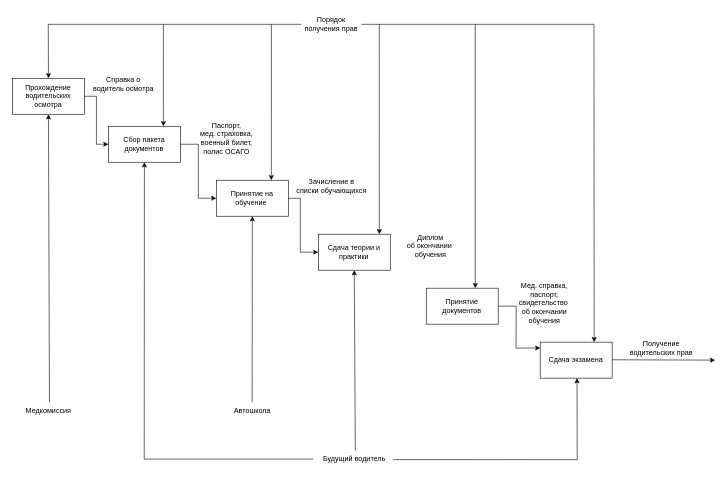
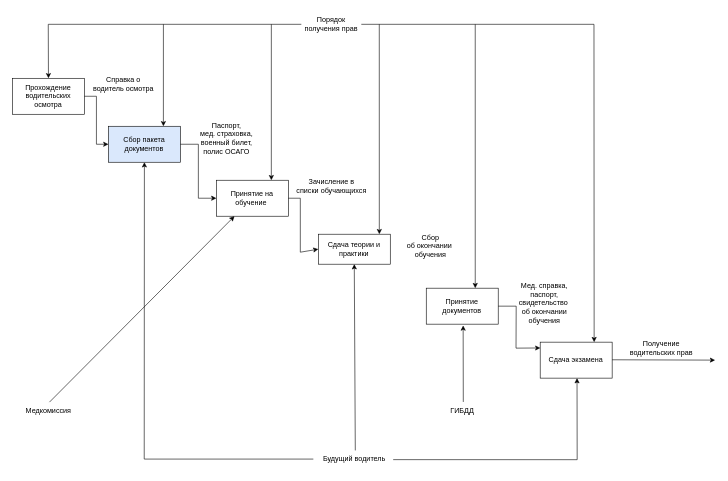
  <mxCell id="0" />
  <mxCell id="1" parent="0" />
- <mxCell id="2" value="Сбор пакета документов" style="rounded=0;whiteSpace=wrap;html=1;" parent="1" vertex="1"><mxGeometry x="180.3" y="210" width="120" height="60" as="geometry" /></mxCell>
+ <mxCell id="2" value="Сбор пакета документов" style="rounded=0;whiteSpace=wrap;html=1;fillColor=#dae8fc;" parent="1" vertex="1"><mxGeometry x="180.3" y="210" width="120" height="60" as="geometry" /></mxCell>
  <mxCell id="3" value="Прохождение водительских осмотра" style="rounded=0;whiteSpace=wrap;html=1;" parent="1" vertex="1"><mxGeometry x="20.3" y="130" width="120" height="60" as="geometry" /></mxCell>
  <mxCell id="4" value="Принятие на обучение&amp;nbsp;" style="rounded=0;whiteSpace=wrap;html=1;" parent="1" vertex="1"><mxGeometry x="360.3" y="300" width="120" height="60" as="geometry" /></mxCell>
- <mxCell id="5" value="Сдача теории и практики" style="rounded=0;whiteSpace=wrap;html=1;" parent="1" vertex="1"><mxGeometry x="530.3" y="390" width="120" height="60" as="geometry" /></mxCell>
+ <mxCell id="5" value="Сдача теории и практики" style="rounded=0;whiteSpace=wrap;html=1;" parent="1" vertex="1"><mxGeometry x="530.3" y="390" width="120" height="50" as="geometry" /></mxCell>
  <mxCell id="6" value="" style="endArrow=classic;html=1;rounded=0;exitX=1;exitY=0.5;exitDx=0;exitDy=0;entryX=0;entryY=0.5;entryDx=0;entryDy=0;" parent="1" source="3" target="2" edge="1"><mxGeometry width="50" height="50" relative="1" as="geometry"><mxPoint x="240.3" y="370" as="sourcePoint" /><mxPoint x="290.3" y="320" as="targetPoint" /><Array as="points"><mxPoint x="160.3" y="160" /><mxPoint x="160.3" y="240" /></Array></mxGeometry></mxCell>
  <mxCell id="7" value="" style="endArrow=classic;html=1;rounded=0;exitX=1;exitY=0.5;exitDx=0;exitDy=0;entryX=0;entryY=0.5;entryDx=0;entryDy=0;" parent="1" source="2" target="4" edge="1"><mxGeometry width="50" height="50" relative="1" as="geometry"><mxPoint x="350.3" y="140" as="sourcePoint" /><mxPoint x="420.3" y="220" as="targetPoint" /><Array as="points"><mxPoint x="330.3" y="240" /><mxPoint x="330.3" y="330" /></Array></mxGeometry></mxCell>
  <mxCell id="8" value="Принятие документов" style="rounded=0;whiteSpace=wrap;html=1;" parent="1" vertex="1"><mxGeometry x="710.3" y="480" width="120" height="60" as="geometry" /></mxCell>
  <mxCell id="9" value="Сдача экзамена" style="rounded=0;whiteSpace=wrap;html=1;" parent="1" vertex="1"><mxGeometry x="900.3" y="570" width="120" height="60" as="geometry" /></mxCell>
  <mxCell id="10" value="" style="endArrow=classic;html=1;rounded=0;exitX=1;exitY=0.5;exitDx=0;exitDy=0;entryX=0;entryY=0.5;entryDx=0;entryDy=0;" parent="1" source="4" target="5" edge="1"><mxGeometry width="50" height="50" relative="1" as="geometry"><mxPoint x="560.3" y="220" as="sourcePoint" /><mxPoint x="630.3" y="310" as="targetPoint" /><Array as="points"><mxPoint x="500.3" y="330" /><mxPoint x="500.3" y="420" /></Array></mxGeometry></mxCell>
  <mxCell id="11" value="" style="endArrow=classic;html=1;rounded=0;exitX=1;exitY=0.5;exitDx=0;exitDy=0;entryX=0.002;entryY=0.162;entryDx=0;entryDy=0;entryPerimeter=0;" parent="1" source="8" target="9" edge="1"><mxGeometry width="50" height="50" relative="1" as="geometry"><mxPoint x="840.3" y="510" as="sourcePoint" /><mxPoint x="880.3" y="620" as="targetPoint" /><Array as="points"><mxPoint x="860.3" y="510" /><mxPoint x="860" y="580" /></Array></mxGeometry></mxCell>
+ <mxCell id="12" value="" style="endArrow=classic;html=1;rounded=0;entryX=0.513;entryY=1.037;entryDx=0;entryDy=0;exitX=0.53;exitY=-0.008;exitDx=0;exitDy=0;exitPerimeter=0;entryPerimeter=0;" parent="1" source="13" target="8" edge="1"><mxGeometry width="50" height="50" relative="1" as="geometry"><mxPoint x="770.3" y="640" as="sourcePoint" /><mxPoint x="780.3" y="630" as="targetPoint" /></mxGeometry></mxCell>
+ <mxCell id="13" value="ГИБДД" style="text;html=1;align=center;verticalAlign=middle;resizable=0;points=[];autosize=1;strokeColor=none;fillColor=none;" parent="1" vertex="1"><mxGeometry x="740.3" y="670" width="60" height="30" as="geometry" /></mxCell>
  <mxCell id="14" value="" style="endArrow=classic;html=1;rounded=0;entryX=0.5;entryY=1;entryDx=0;entryDy=0;exitX=0.513;exitY=0.019;exitDx=0;exitDy=0;exitPerimeter=0;" parent="1" source="15" target="5" edge="1"><mxGeometry width="50" height="50" relative="1" as="geometry"><mxPoint x="602" y="490" as="sourcePoint" /><mxPoint x="600.3" y="530" as="targetPoint" /></mxGeometry></mxCell>
  <mxCell id="15" value="Будущий водитель" style="text;html=1;align=center;verticalAlign=middle;resizable=0;points=[];autosize=1;strokeColor=none;fillColor=none;" parent="1" vertex="1"><mxGeometry x="525.3" y="750" width="130" height="30" as="geometry" /></mxCell>
- <mxCell id="16" value="" style="endArrow=classic;html=1;rounded=0;entryX=0.5;entryY=1;entryDx=0;entryDy=0;exitX=0.496;exitY=0;exitDx=0;exitDy=0;exitPerimeter=0;" parent="1" source="17" target="4" edge="1"><mxGeometry width="50" height="50" relative="1" as="geometry"><mxPoint x="420.3" y="630" as="sourcePoint" /><mxPoint x="430.3" y="490" as="targetPoint" /></mxGeometry></mxCell>
- <mxCell id="17" value="Автошкола" style="text;html=1;align=center;verticalAlign=middle;resizable=0;points=[];autosize=1;strokeColor=none;fillColor=none;" parent="1" vertex="1"><mxGeometry x="380.3" y="670" width="80" height="30" as="geometry" /></mxCell>
- <mxCell id="18" value="" style="endArrow=classic;html=1;rounded=0;entryX=0.5;entryY=1;entryDx=0;entryDy=0;exitX=0.517;exitY=0;exitDx=0;exitDy=0;exitPerimeter=0;" parent="1" source="19" target="3" edge="1"><mxGeometry width="50" height="50" relative="1" as="geometry"><mxPoint x="82" y="620" as="sourcePoint" /><mxPoint x="82" y="270" as="targetPoint" /></mxGeometry></mxCell>
+ <mxCell id="18" value="" style="endArrow=classic;html=1;rounded=0;exitX=0.517;exitY=0;exitDx=0;exitDy=0;exitPerimeter=0;" parent="1" source="19" target="4" edge="1"><mxGeometry width="50" height="50" relative="1" as="geometry"><mxPoint x="82" y="620" as="sourcePoint" /><mxPoint x="82" y="270" as="targetPoint" /></mxGeometry></mxCell>
  <mxCell id="19" value="Медкомиссия" style="text;html=1;align=center;verticalAlign=middle;resizable=0;points=[];autosize=1;strokeColor=none;fillColor=none;" parent="1" vertex="1"><mxGeometry x="30.3" y="670" width="100" height="30" as="geometry" /></mxCell>
  <mxCell id="20" value="Справка о &lt;br&gt;водитель осмотра" style="text;html=1;align=center;verticalAlign=middle;resizable=0;points=[];autosize=1;strokeColor=none;fillColor=none;" parent="1" vertex="1"><mxGeometry x="130.3" y="120" width="150" height="40" as="geometry" /></mxCell>
  <mxCell id="21" value="Паспорт, &lt;br&gt;мед. страховка, &lt;br&gt;военный билет,&lt;br&gt;полис ОСАГО" style="text;html=1;align=center;verticalAlign=middle;resizable=0;points=[];autosize=1;strokeColor=none;fillColor=none;" parent="1" vertex="1"><mxGeometry x="322" y="195" width="110" height="70" as="geometry" /></mxCell>
  <mxCell id="22" value="" style="endArrow=classic;html=1;rounded=0;entryX=0.5;entryY=1;entryDx=0;entryDy=0;exitX=-0.025;exitY=0.5;exitDx=0;exitDy=0;exitPerimeter=0;" parent="1" source="15" target="2" edge="1"><mxGeometry width="50" height="50" relative="1" as="geometry"><mxPoint x="442" y="735" as="sourcePoint" /><mxPoint x="492" y="685" as="targetPoint" /><Array as="points"><mxPoint x="240" y="765" /></Array></mxGeometry></mxCell>
  <mxCell id="23" value="" style="endArrow=classic;html=1;rounded=0;entryX=0.512;entryY=1.001;entryDx=0;entryDy=0;exitX=0.999;exitY=0.531;exitDx=0;exitDy=0;exitPerimeter=0;entryPerimeter=0;" parent="1" source="15" target="9" edge="1"><mxGeometry width="50" height="50" relative="1" as="geometry"><mxPoint x="802" y="780" as="sourcePoint" /><mxPoint x="959.47" y="640" as="targetPoint" /><Array as="points"><mxPoint x="962" y="766" /></Array></mxGeometry></mxCell>
  <mxCell id="24" value="" style="endArrow=classic;html=1;rounded=0;" parent="1" edge="1"><mxGeometry width="50" height="50" relative="1" as="geometry"><mxPoint x="1020.3" y="599.41" as="sourcePoint" /><mxPoint x="1192" y="600" as="targetPoint" /></mxGeometry></mxCell>
  <mxCell id="25" value="Получение&lt;br&gt;водительских прав" style="text;html=1;align=center;verticalAlign=middle;resizable=0;points=[];autosize=1;strokeColor=none;fillColor=none;" parent="1" vertex="1"><mxGeometry x="1037" y="560" width="130" height="40" as="geometry" /></mxCell>
  <mxCell id="26" value="Зачисление в &lt;br&gt;списки обучающихся" style="text;html=1;align=center;verticalAlign=middle;resizable=0;points=[];autosize=1;strokeColor=none;fillColor=none;" parent="1" vertex="1"><mxGeometry x="482" y="290" width="140" height="40" as="geometry" /></mxCell>
- <mxCell id="27" value="Диплом&lt;br&gt;об окончании&amp;nbsp;&lt;br&gt;обучения" style="text;html=1;align=center;verticalAlign=middle;resizable=0;points=[];autosize=1;strokeColor=none;fillColor=none;" parent="1" vertex="1"><mxGeometry x="667" y="380" width="100" height="60" as="geometry" /></mxCell>
+ <mxCell id="27" value="Сбор&lt;br&gt;об окончании&amp;nbsp;&lt;br&gt;обучения" style="text;html=1;align=center;verticalAlign=middle;resizable=0;points=[];autosize=1;strokeColor=none;fillColor=none;" parent="1" vertex="1"><mxGeometry x="667" y="380" width="100" height="60" as="geometry" /></mxCell>
  <mxCell id="28" value="Мед. справка,&lt;br&gt;паспорт,&lt;br&gt;свидетельство&amp;nbsp;&lt;br&gt;об окончании&lt;br&gt;обучения" style="text;html=1;align=center;verticalAlign=middle;resizable=0;points=[];autosize=1;strokeColor=none;fillColor=none;" parent="1" vertex="1"><mxGeometry x="852" y="460" width="110" height="90" as="geometry" /></mxCell>
  <mxCell id="29" value="Порядок&lt;br&gt;получения прав" style="text;html=1;strokeColor=none;fillColor=none;align=center;verticalAlign=middle;whiteSpace=wrap;rounded=0;" parent="1" vertex="1"><mxGeometry x="502" y="20" width="100" height="40" as="geometry" /></mxCell>
  <mxCell id="30" value="" style="endArrow=classic;html=1;rounded=0;exitX=0;exitY=0.5;exitDx=0;exitDy=0;entryX=0.5;entryY=0;entryDx=0;entryDy=0;" parent="1" source="29" target="3" edge="1"><mxGeometry width="50" height="50" relative="1" as="geometry"><mxPoint x="412" y="40" as="sourcePoint" /><mxPoint x="292" y="40" as="targetPoint" /><Array as="points"><mxPoint x="80" y="40" /></Array></mxGeometry></mxCell>
  <mxCell id="31" value="" style="endArrow=classic;html=1;rounded=0;exitX=1;exitY=0.5;exitDx=0;exitDy=0;entryX=0.75;entryY=0;entryDx=0;entryDy=0;" parent="1" source="29" target="9" edge="1"><mxGeometry width="50" height="50" relative="1" as="geometry"><mxPoint x="642" y="40" as="sourcePoint" /><mxPoint x="992" y="450" as="targetPoint" /><Array as="points"><mxPoint x="990" y="40" /></Array></mxGeometry></mxCell>
  <mxCell id="32" value="" style="endArrow=classic;html=1;rounded=0;entryX=0.764;entryY=0;entryDx=0;entryDy=0;entryPerimeter=0;" parent="1" target="2" edge="1"><mxGeometry width="50" height="50" relative="1" as="geometry"><mxPoint x="272" y="40" as="sourcePoint" /><mxPoint x="272" y="200" as="targetPoint" /></mxGeometry></mxCell>
  <mxCell id="33" value="" style="endArrow=classic;html=1;rounded=0;entryX=0.764;entryY=0;entryDx=0;entryDy=0;entryPerimeter=0;" parent="1" target="4" edge="1"><mxGeometry width="50" height="50" relative="1" as="geometry"><mxPoint x="452" y="40" as="sourcePoint" /><mxPoint x="452" y="290" as="targetPoint" /></mxGeometry></mxCell>
  <mxCell id="34" value="" style="endArrow=classic;html=1;rounded=0;entryX=0.848;entryY=0;entryDx=0;entryDy=0;entryPerimeter=0;" parent="1" target="5" edge="1"><mxGeometry width="50" height="50" relative="1" as="geometry"><mxPoint x="632" y="40" as="sourcePoint" /><mxPoint x="632" y="370" as="targetPoint" /></mxGeometry></mxCell>
  <mxCell id="35" value="" style="endArrow=classic;html=1;rounded=0;entryX=0.681;entryY=0;entryDx=0;entryDy=0;entryPerimeter=0;" parent="1" target="8" edge="1"><mxGeometry width="50" height="50" relative="1" as="geometry"><mxPoint x="792" y="40" as="sourcePoint" /><mxPoint x="792" y="450" as="targetPoint" /></mxGeometry></mxCell>
